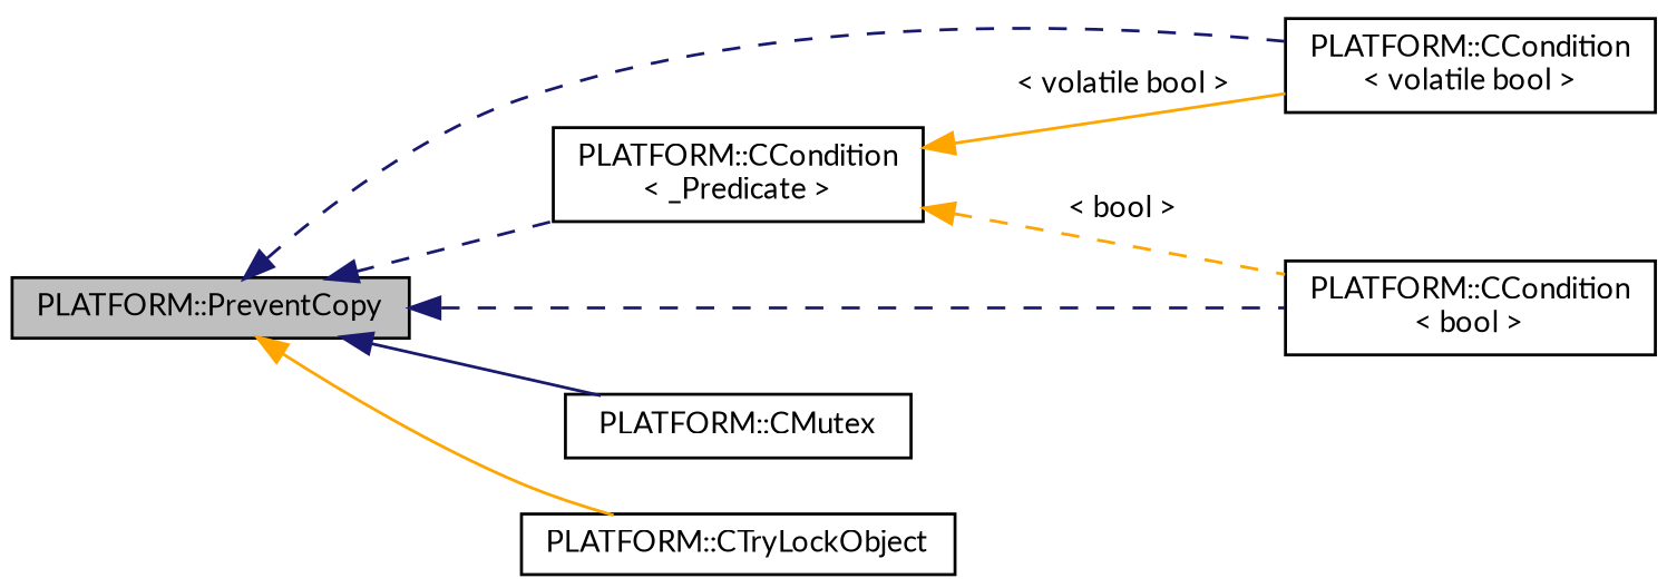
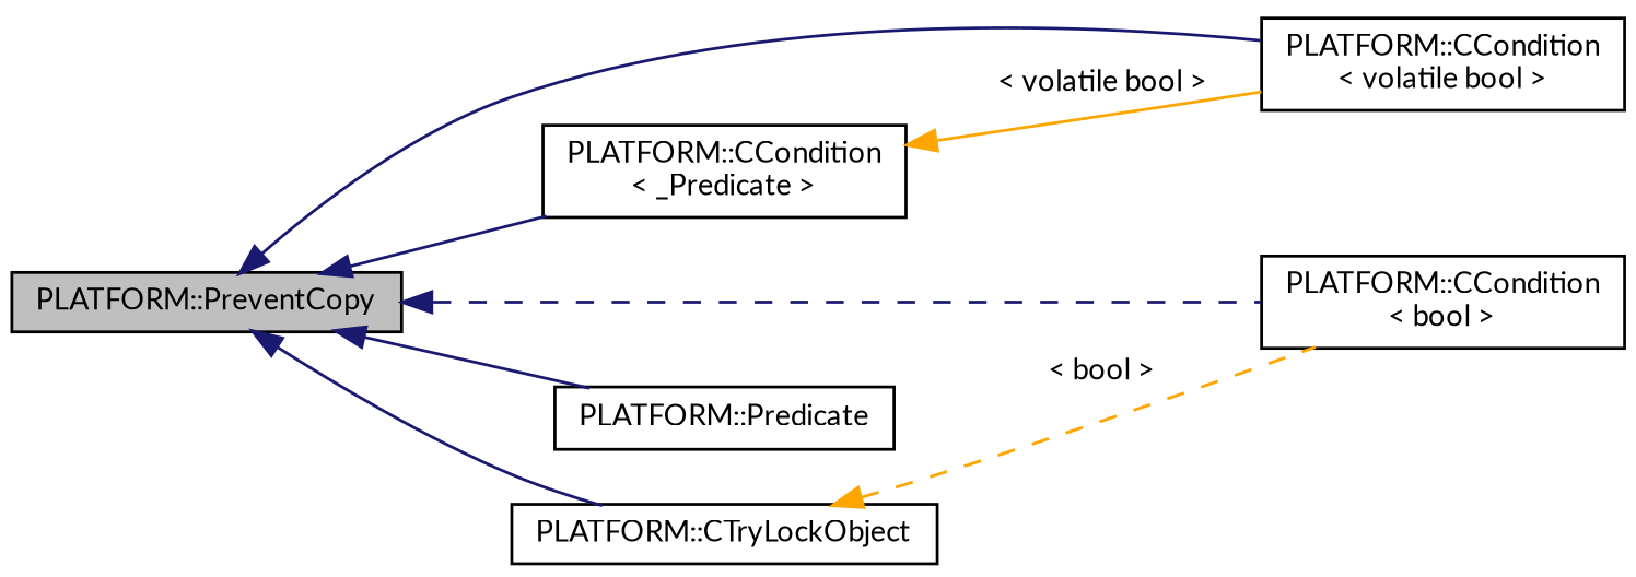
  digraph {
    fontname=Lato
    rankdir=LR
    node [color=black fillcolor=white fontname=Lato fontsize=10 shape=record style=filled]
    edge [color=midnightblue dir=back fontname=Lato fontsize=10 labelfontname=Helvetica labelfontsize=10 style=solid]
    n1 [fillcolor=grey75 fontcolor=black height=0.2 label="PLATFORM::PreventCopy" width=0.4]
    n2 [height=0.2 label="PLATFORM::CCondition\l\< bool \>" width=0.4]
    n3 [height=0.2 label="PLATFORM::CCondition\l\< volatile bool \>" width=0.4]
    n4 [height=0.2 label="PLATFORM::CCondition\l\< _Predicate \>" width=0.4]
-   n5 [height=0.2 label="PLATFORM::CMutex" width=0.4]
+   n5 [height=0.2 label="PLATFORM::Predicate" width=0.4]
    n6 [height=0.2 label="PLATFORM::CTryLockObject" width=0.4]
    n1 -> n2 [style=dashed]
-   n1 -> n3 [style=dashed]
-   n1 -> n4 [style=dashed]
+   n1 -> n3
+   n1 -> n4
    n1 -> n5
-   n1 -> n6 [color=orange]
-   n4 -> n2 [color=orange label=" \< bool \>" style=dashed]
+   n1 -> n6
+   n6 -> n2 [color=orange label=" \< bool \>" style=dashed]
    n4 -> n3 [color=orange label=" \< volatile bool \>"]
  }
